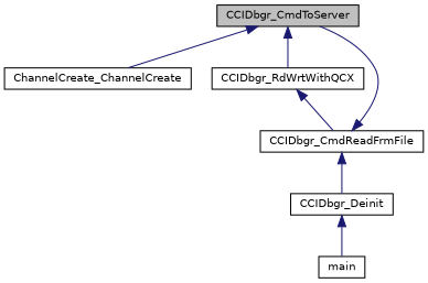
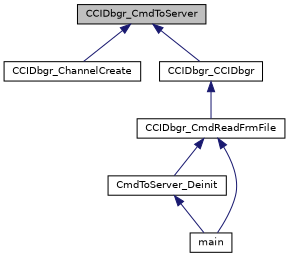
  digraph {
    rankdir=TB
    node [color=black fillcolor=white fontname=Helvetica fontsize=10 shape=record style=filled]
    edge [color=midnightblue dir=back fontname=Helvetica fontsize=10 labelfontname=Helvetica labelfontsize=10 style=solid]
    n1 [fillcolor=grey75 fontcolor=black height=0.2 label=CCIDbgr_CmdToServer width=0.4]
-   n2 [height=0.2 label=ChannelCreate_ChannelCreate width=0.4]
-   n3 [height=0.2 label=CCIDbgr_RdWrtWithQCX width=0.4]
-   n4 [height=0.2 label=CCIDbgr_Deinit width=0.4]
+   n2 [height=0.2 label=CCIDbgr_ChannelCreate width=0.4]
+   n3 [height=0.2 label=CCIDbgr_CCIDbgr width=0.4]
+   n4 [height=0.2 label=CmdToServer_Deinit width=0.4]
    n5 [height=0.2 label=main width=0.4]
    n6 [height=0.2 label=CCIDbgr_CmdReadFrmFile width=0.4]
    n1 -> n2
    n1 -> n3
    n3 -> n6
    n4 -> n5
    n6 -> n4
-   n6 -> n1
+   n6 -> n5
  }
